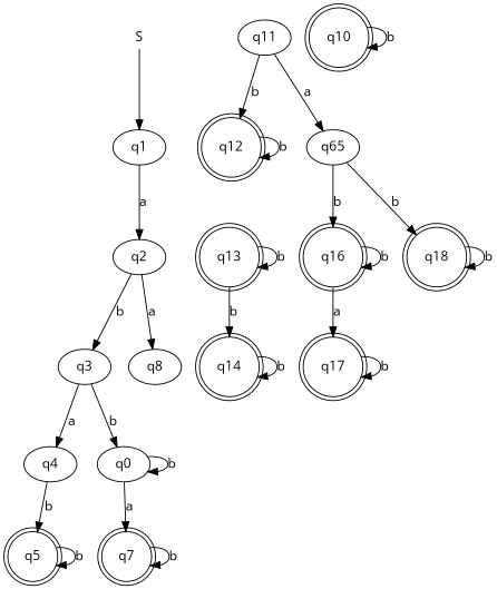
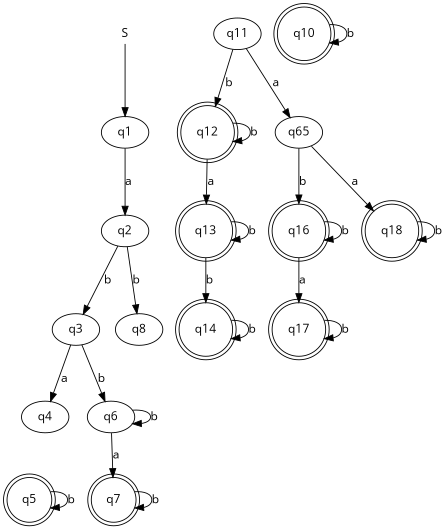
  digraph {
    fontname="Open Sans"
    rankdir=TB
    node [fontname="Open Sans" shape=doublecircle]
    edge [fontname="Open Sans"]
    S [height=.0 shape=none width=.0]
    n2 [label=q1 shape=""]
    n3 [label=q2 shape=""]
    n4 [label=q3 shape=""]
    n5 [label=q8 shape=""]
    n6 [label=q11 shape=""]
    n7 [label=q12]
    n8 [label=q65 shape=""]
    n9 [label=q4 shape=""]
-   n10 [label=q0 shape=""]
+   n10 [label=q6 shape=""]
    n11 [label=q5]
    n12 [label=q7]
    n13 [label=q10]
    n14 [label=q13]
    n15 [label=q16]
    n16 [label=q18]
    n17 [label=q14]
    n18 [label=q17]
    S -> n2
    n2 -> n3 [label=a]
    n3 -> n4 [label=b]
-   n3 -> n5 [label=a]
+   n3 -> n5 [label=b]
    n4 -> n9 [label=a]
    n4 -> n10 [label=b]
    n6 -> n7 [label=b]
    n6 -> n8 [label=a]
    n7 -> n7 [label=b]
+   n7 -> n14 [label=a]
    n8 -> n15 [label=b]
-   n8 -> n16 [label=b]
-   n9 -> n11 [label=b]
+   n8 -> n16 [label=a]
    n10 -> n10 [label=b]
    n10 -> n12 [label=a]
    n11 -> n11 [label=b]
    n12 -> n12 [label=b]
    n13 -> n13 [label=b]
    n14 -> n14 [label=b]
    n14 -> n17 [label=b]
    n15 -> n15 [label=b]
    n15 -> n18 [label=a]
    n16 -> n16 [label=b]
    n17 -> n17 [label=b]
    n18 -> n18 [label=b]
  }
